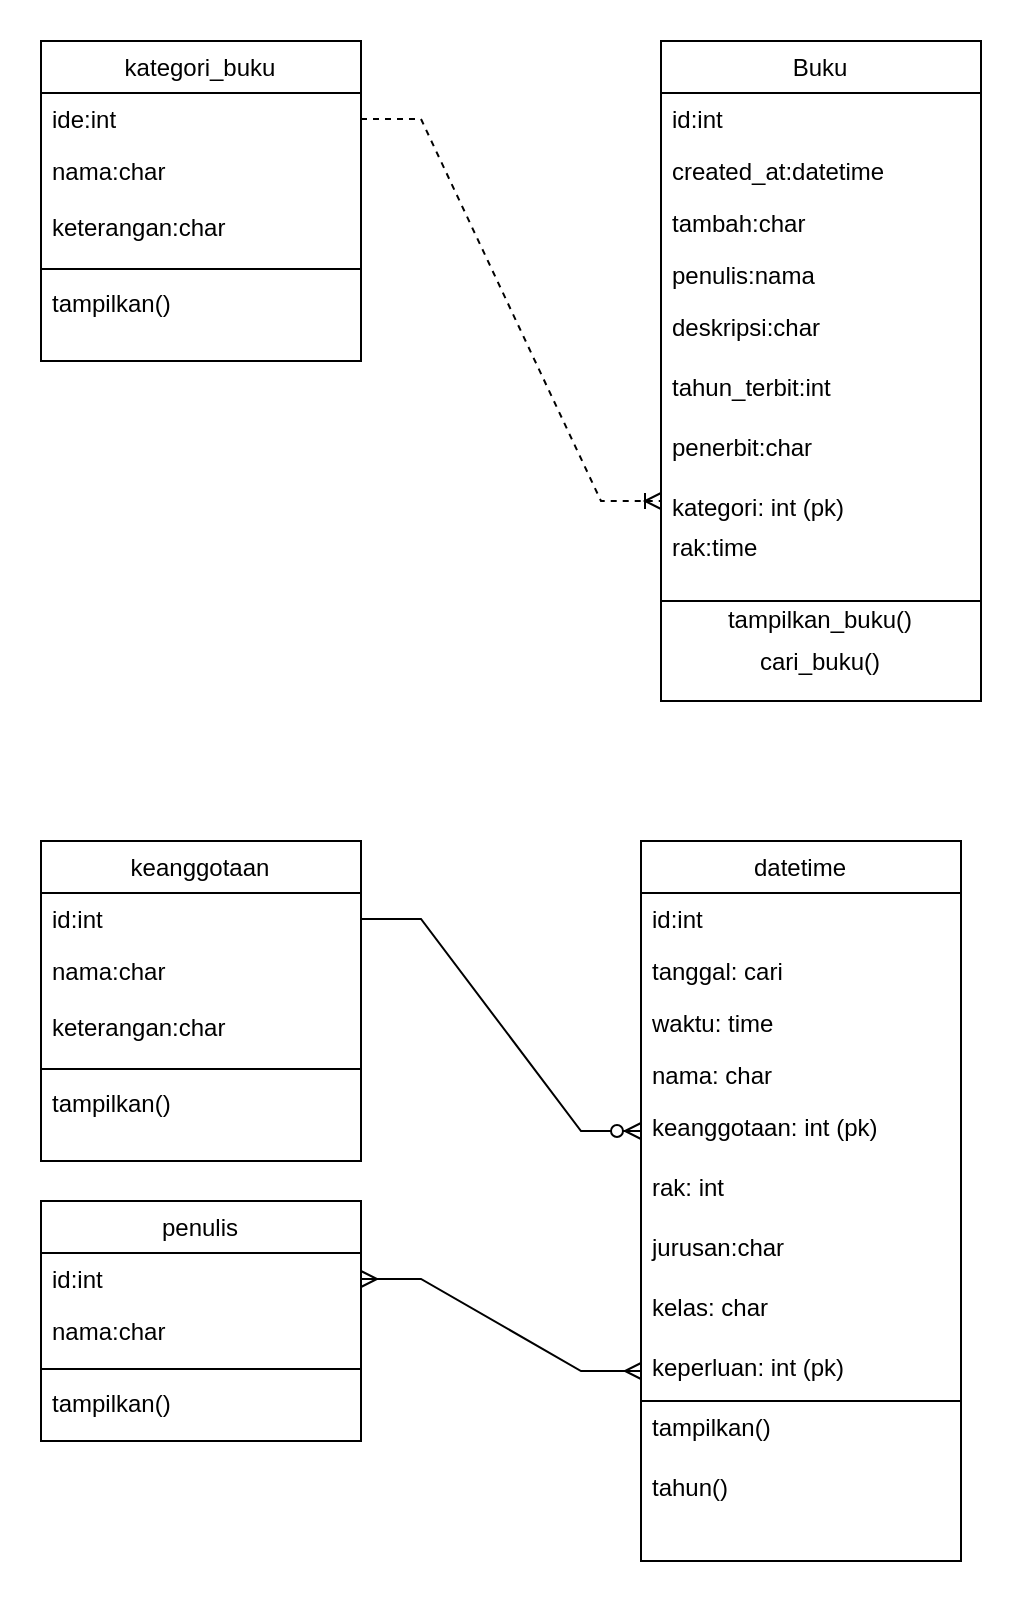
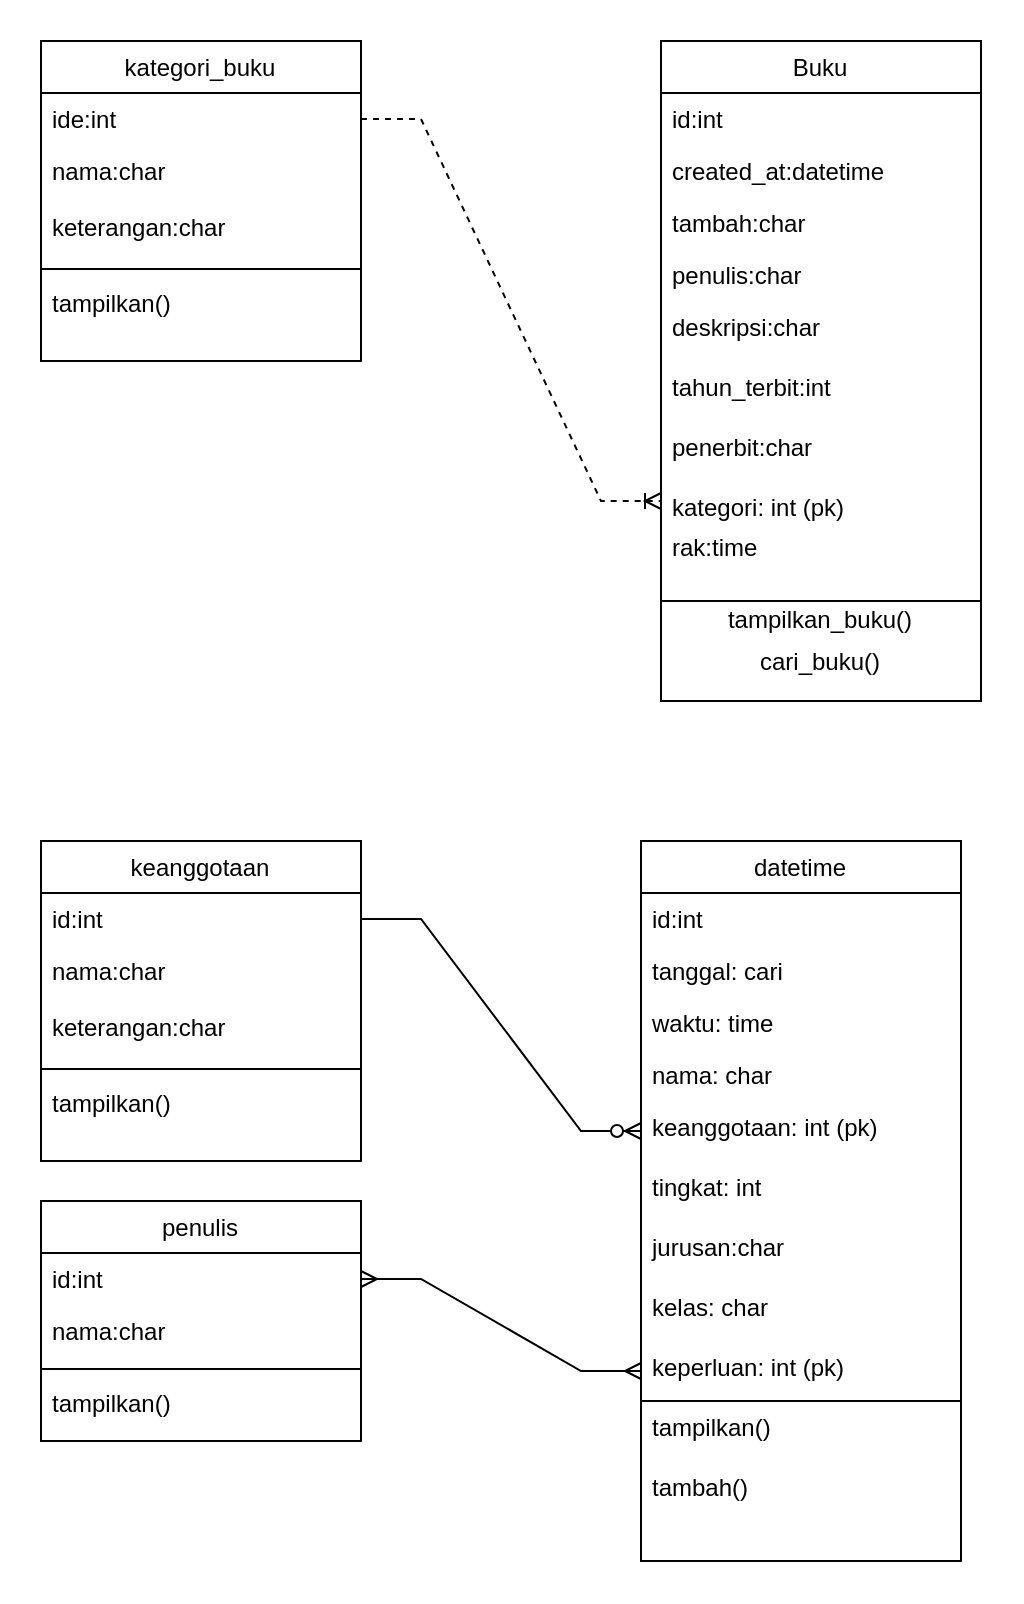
  <mxCell id="0" />
  <mxCell id="1" parent="0" />
  <mxCell id="2" value="kategori_buku" style="swimlane;fontStyle=0;align=center;verticalAlign=top;childLayout=stackLayout;horizontal=1;startSize=26;horizontalStack=0;resizeParent=1;resizeLast=0;collapsible=1;marginBottom=0;rounded=0;shadow=0;strokeWidth=1;" vertex="1" parent="1"><mxGeometry x="20" y="20" width="160" height="160" as="geometry"><mxRectangle x="130" y="380" width="160" height="26" as="alternateBounds" /></mxGeometry></mxCell>
  <mxCell id="3" value="ide:int" style="text;align=left;verticalAlign=top;spacingLeft=4;spacingRight=4;overflow=hidden;rotatable=0;points=[[0,0.5],[1,0.5]];portConstraint=eastwest;" vertex="1" parent="2"><mxGeometry y="26" width="160" height="26" as="geometry" /></mxCell>
  <mxCell id="4" value="nama:char" style="text;align=left;verticalAlign=top;spacingLeft=4;spacingRight=4;overflow=hidden;rotatable=0;points=[[0,0.5],[1,0.5]];portConstraint=eastwest;rounded=0;shadow=0;html=0;" vertex="1" parent="2"><mxGeometry y="52" width="160" height="28" as="geometry" /></mxCell>
  <mxCell id="5" value="keterangan:char" style="text;align=left;verticalAlign=top;spacingLeft=4;spacingRight=4;overflow=hidden;rotatable=0;points=[[0,0.5],[1,0.5]];portConstraint=eastwest;rounded=0;shadow=0;html=0;" vertex="1" parent="2"><mxGeometry y="80" width="160" height="30" as="geometry" /></mxCell>
  <mxCell id="6" value="" style="line;html=1;strokeWidth=1;align=left;verticalAlign=middle;spacingTop=-1;spacingLeft=3;spacingRight=3;rotatable=0;labelPosition=right;points=[];portConstraint=eastwest;" vertex="1" parent="2"><mxGeometry y="110" width="160" height="8" as="geometry" /></mxCell>
  <mxCell id="7" value="tampilkan()" style="text;align=left;verticalAlign=top;spacingLeft=4;spacingRight=4;overflow=hidden;rotatable=0;points=[[0,0.5],[1,0.5]];portConstraint=eastwest;" vertex="1" parent="2"><mxGeometry y="118" width="160" height="26" as="geometry" /></mxCell>
  <mxCell id="8" value="Buku" style="swimlane;fontStyle=0;align=center;verticalAlign=top;childLayout=stackLayout;horizontal=1;startSize=26;horizontalStack=0;resizeParent=1;resizeLast=0;collapsible=1;marginBottom=0;rounded=0;shadow=0;strokeWidth=1;" vertex="1" parent="1"><mxGeometry x="330" y="20" width="160" height="330" as="geometry"><mxRectangle x="550" y="140" width="160" height="26" as="alternateBounds" /></mxGeometry></mxCell>
  <mxCell id="9" value="id:int" style="text;align=left;verticalAlign=top;spacingLeft=4;spacingRight=4;overflow=hidden;rotatable=0;points=[[0,0.5],[1,0.5]];portConstraint=eastwest;" vertex="1" parent="8"><mxGeometry y="26" width="160" height="26" as="geometry" /></mxCell>
  <mxCell id="10" value="created_at:datetime" style="text;align=left;verticalAlign=top;spacingLeft=4;spacingRight=4;overflow=hidden;rotatable=0;points=[[0,0.5],[1,0.5]];portConstraint=eastwest;rounded=0;shadow=0;html=0;" vertex="1" parent="8"><mxGeometry y="52" width="160" height="26" as="geometry" /></mxCell>
  <mxCell id="11" value="tambah:char" style="text;align=left;verticalAlign=top;spacingLeft=4;spacingRight=4;overflow=hidden;rotatable=0;points=[[0,0.5],[1,0.5]];portConstraint=eastwest;rounded=0;shadow=0;html=0;" vertex="1" parent="8"><mxGeometry y="78" width="160" height="26" as="geometry" /></mxCell>
- <mxCell id="12" value="penulis:nama" style="text;align=left;verticalAlign=top;spacingLeft=4;spacingRight=4;overflow=hidden;rotatable=0;points=[[0,0.5],[1,0.5]];portConstraint=eastwest;rounded=0;shadow=0;html=0;" vertex="1" parent="8"><mxGeometry y="104" width="160" height="26" as="geometry" /></mxCell>
+ <mxCell id="12" value="penulis:char" style="text;align=left;verticalAlign=top;spacingLeft=4;spacingRight=4;overflow=hidden;rotatable=0;points=[[0,0.5],[1,0.5]];portConstraint=eastwest;rounded=0;shadow=0;html=0;" vertex="1" parent="8"><mxGeometry y="104" width="160" height="26" as="geometry" /></mxCell>
  <mxCell id="13" value="deskripsi:char" style="text;align=left;verticalAlign=top;spacingLeft=4;spacingRight=4;overflow=hidden;rotatable=0;points=[[0,0.5],[1,0.5]];portConstraint=eastwest;rounded=0;shadow=0;html=0;" vertex="1" parent="8"><mxGeometry y="130" width="160" height="30" as="geometry" /></mxCell>
  <mxCell id="14" value="tahun_terbit:int" style="text;align=left;verticalAlign=top;spacingLeft=4;spacingRight=4;overflow=hidden;rotatable=0;points=[[0,0.5],[1,0.5]];portConstraint=eastwest;rounded=0;shadow=0;html=0;" vertex="1" parent="8"><mxGeometry y="160" width="160" height="30" as="geometry" /></mxCell>
  <mxCell id="15" value="penerbit:char" style="text;align=left;verticalAlign=top;spacingLeft=4;spacingRight=4;overflow=hidden;rotatable=0;points=[[0,0.5],[1,0.5]];portConstraint=eastwest;rounded=0;shadow=0;html=0;" vertex="1" parent="8"><mxGeometry y="190" width="160" height="30" as="geometry" /></mxCell>
  <mxCell id="16" value="" style="endArrow=none;html=1;rounded=0;" edge="1" parent="8"><mxGeometry width="50" height="50" relative="1" as="geometry"><mxPoint y="280" as="sourcePoint" /><mxPoint x="160" y="280" as="targetPoint" /><Array as="points"><mxPoint x="80" y="280" /></Array></mxGeometry></mxCell>
  <mxCell id="17" value="kategori: int (pk)" style="text;align=left;verticalAlign=top;spacingLeft=4;spacingRight=4;overflow=hidden;rotatable=0;points=[[0,0.5],[1,0.5]];portConstraint=eastwest;rounded=0;shadow=0;html=0;" vertex="1" parent="8"><mxGeometry y="220" width="160" height="20" as="geometry" /></mxCell>
  <mxCell id="18" value="rak:time" style="text;align=left;verticalAlign=top;spacingLeft=4;spacingRight=4;overflow=hidden;rotatable=0;points=[[0,0.5],[1,0.5]];portConstraint=eastwest;rounded=0;shadow=0;html=0;" vertex="1" parent="8"><mxGeometry y="240" width="160" height="30" as="geometry" /></mxCell>
  <mxCell id="19" value="tampilkan_buku()" style="text;html=1;strokeColor=none;fillColor=none;align=center;verticalAlign=middle;whiteSpace=wrap;rounded=0;" vertex="1" parent="8"><mxGeometry y="270" width="160" height="40" as="geometry" /></mxCell>
  <mxCell id="20" value="cari_buku()" style="text;html=1;strokeColor=none;fillColor=none;align=center;verticalAlign=middle;whiteSpace=wrap;rounded=0;" vertex="1" parent="8"><mxGeometry y="310" width="160" as="geometry" /></mxCell>
  <mxCell id="21" value="keanggotaan" style="swimlane;fontStyle=0;align=center;verticalAlign=top;childLayout=stackLayout;horizontal=1;startSize=26;horizontalStack=0;resizeParent=1;resizeLast=0;collapsible=1;marginBottom=0;rounded=0;shadow=0;strokeWidth=1;" vertex="1" parent="1"><mxGeometry x="20" y="420" width="160" height="160" as="geometry"><mxRectangle x="130" y="380" width="160" height="26" as="alternateBounds" /></mxGeometry></mxCell>
  <mxCell id="22" value="id:int" style="text;align=left;verticalAlign=top;spacingLeft=4;spacingRight=4;overflow=hidden;rotatable=0;points=[[0,0.5],[1,0.5]];portConstraint=eastwest;" vertex="1" parent="21"><mxGeometry y="26" width="160" height="26" as="geometry" /></mxCell>
  <mxCell id="23" value="nama:char" style="text;align=left;verticalAlign=top;spacingLeft=4;spacingRight=4;overflow=hidden;rotatable=0;points=[[0,0.5],[1,0.5]];portConstraint=eastwest;rounded=0;shadow=0;html=0;" vertex="1" parent="21"><mxGeometry y="52" width="160" height="28" as="geometry" /></mxCell>
  <mxCell id="24" value="keterangan:char" style="text;align=left;verticalAlign=top;spacingLeft=4;spacingRight=4;overflow=hidden;rotatable=0;points=[[0,0.5],[1,0.5]];portConstraint=eastwest;rounded=0;shadow=0;html=0;" vertex="1" parent="21"><mxGeometry y="80" width="160" height="30" as="geometry" /></mxCell>
  <mxCell id="25" value="" style="line;html=1;strokeWidth=1;align=left;verticalAlign=middle;spacingTop=-1;spacingLeft=3;spacingRight=3;rotatable=0;labelPosition=right;points=[];portConstraint=eastwest;" vertex="1" parent="21"><mxGeometry y="110" width="160" height="8" as="geometry" /></mxCell>
  <mxCell id="26" value="tampilkan()" style="text;align=left;verticalAlign=top;spacingLeft=4;spacingRight=4;overflow=hidden;rotatable=0;points=[[0,0.5],[1,0.5]];portConstraint=eastwest;" vertex="1" parent="21"><mxGeometry y="118" width="160" height="26" as="geometry" /></mxCell>
  <mxCell id="27" value="datetime" style="swimlane;fontStyle=0;align=center;verticalAlign=top;childLayout=stackLayout;horizontal=1;startSize=26;horizontalStack=0;resizeParent=1;resizeLast=0;collapsible=1;marginBottom=0;rounded=0;shadow=0;strokeWidth=1;" vertex="1" parent="1"><mxGeometry x="320" y="420" width="160" height="360" as="geometry"><mxRectangle x="550" y="140" width="160" height="26" as="alternateBounds" /></mxGeometry></mxCell>
  <mxCell id="28" value="id:int" style="text;align=left;verticalAlign=top;spacingLeft=4;spacingRight=4;overflow=hidden;rotatable=0;points=[[0,0.5],[1,0.5]];portConstraint=eastwest;" vertex="1" parent="27"><mxGeometry y="26" width="160" height="26" as="geometry" /></mxCell>
  <mxCell id="29" value="tanggal: cari" style="text;align=left;verticalAlign=top;spacingLeft=4;spacingRight=4;overflow=hidden;rotatable=0;points=[[0,0.5],[1,0.5]];portConstraint=eastwest;rounded=0;shadow=0;html=0;" vertex="1" parent="27"><mxGeometry y="52" width="160" height="26" as="geometry" /></mxCell>
  <mxCell id="30" value="waktu: time" style="text;align=left;verticalAlign=top;spacingLeft=4;spacingRight=4;overflow=hidden;rotatable=0;points=[[0,0.5],[1,0.5]];portConstraint=eastwest;rounded=0;shadow=0;html=0;" vertex="1" parent="27"><mxGeometry y="78" width="160" height="26" as="geometry" /></mxCell>
  <mxCell id="31" value="nama: char" style="text;align=left;verticalAlign=top;spacingLeft=4;spacingRight=4;overflow=hidden;rotatable=0;points=[[0,0.5],[1,0.5]];portConstraint=eastwest;rounded=0;shadow=0;html=0;" vertex="1" parent="27"><mxGeometry y="104" width="160" height="26" as="geometry" /></mxCell>
  <mxCell id="32" value="keanggotaan: int (pk)" style="text;align=left;verticalAlign=top;spacingLeft=4;spacingRight=4;overflow=hidden;rotatable=0;points=[[0,0.5],[1,0.5]];portConstraint=eastwest;rounded=0;shadow=0;html=0;" vertex="1" parent="27"><mxGeometry y="130" width="160" height="30" as="geometry" /></mxCell>
- <mxCell id="33" value="rak: int" style="text;align=left;verticalAlign=top;spacingLeft=4;spacingRight=4;overflow=hidden;rotatable=0;points=[[0,0.5],[1,0.5]];portConstraint=eastwest;rounded=0;shadow=0;html=0;" vertex="1" parent="27"><mxGeometry y="160" width="160" height="30" as="geometry" /></mxCell>
+ <mxCell id="33" value="tingkat: int" style="text;align=left;verticalAlign=top;spacingLeft=4;spacingRight=4;overflow=hidden;rotatable=0;points=[[0,0.5],[1,0.5]];portConstraint=eastwest;rounded=0;shadow=0;html=0;" vertex="1" parent="27"><mxGeometry y="160" width="160" height="30" as="geometry" /></mxCell>
  <mxCell id="34" value="jurusan:char" style="text;align=left;verticalAlign=top;spacingLeft=4;spacingRight=4;overflow=hidden;rotatable=0;points=[[0,0.5],[1,0.5]];portConstraint=eastwest;rounded=0;shadow=0;html=0;" vertex="1" parent="27"><mxGeometry y="190" width="160" height="30" as="geometry" /></mxCell>
  <mxCell id="35" value="" style="endArrow=none;html=1;rounded=0;" edge="1" parent="27"><mxGeometry width="50" height="50" relative="1" as="geometry"><mxPoint y="280" as="sourcePoint" /><mxPoint x="160" y="280" as="targetPoint" /><Array as="points"><mxPoint x="80" y="280" /></Array></mxGeometry></mxCell>
  <mxCell id="36" value="kelas: char" style="text;align=left;verticalAlign=top;spacingLeft=4;spacingRight=4;overflow=hidden;rotatable=0;points=[[0,0.5],[1,0.5]];portConstraint=eastwest;rounded=0;shadow=0;html=0;" vertex="1" parent="27"><mxGeometry y="220" width="160" height="30" as="geometry" /></mxCell>
  <mxCell id="37" value="keperluan: int (pk)" style="text;align=left;verticalAlign=top;spacingLeft=4;spacingRight=4;overflow=hidden;rotatable=0;points=[[0,0.5],[1,0.5]];portConstraint=eastwest;rounded=0;shadow=0;html=0;" vertex="1" parent="27"><mxGeometry y="250" width="160" height="30" as="geometry" /></mxCell>
  <mxCell id="38" value="tampilkan()" style="text;align=left;verticalAlign=top;spacingLeft=4;spacingRight=4;overflow=hidden;rotatable=0;points=[[0,0.5],[1,0.5]];portConstraint=eastwest;rounded=0;shadow=0;html=0;" vertex="1" parent="27"><mxGeometry y="280" width="160" height="30" as="geometry" /></mxCell>
- <mxCell id="39" value="tahun()" style="text;align=left;verticalAlign=top;spacingLeft=4;spacingRight=4;overflow=hidden;rotatable=0;points=[[0,0.5],[1,0.5]];portConstraint=eastwest;rounded=0;shadow=0;html=0;" vertex="1" parent="27"><mxGeometry y="310" width="160" height="30" as="geometry" /></mxCell>
+ <mxCell id="39" value="tambah()" style="text;align=left;verticalAlign=top;spacingLeft=4;spacingRight=4;overflow=hidden;rotatable=0;points=[[0,0.5],[1,0.5]];portConstraint=eastwest;rounded=0;shadow=0;html=0;" vertex="1" parent="27"><mxGeometry y="310" width="160" height="30" as="geometry" /></mxCell>
  <mxCell id="40" value="penulis" style="swimlane;fontStyle=0;align=center;verticalAlign=top;childLayout=stackLayout;horizontal=1;startSize=26;horizontalStack=0;resizeParent=1;resizeLast=0;collapsible=1;marginBottom=0;rounded=0;shadow=0;strokeWidth=1;" vertex="1" parent="1"><mxGeometry x="20" y="600" width="160" height="120" as="geometry"><mxRectangle x="130" y="380" width="160" height="26" as="alternateBounds" /></mxGeometry></mxCell>
  <mxCell id="41" value="id:int" style="text;align=left;verticalAlign=top;spacingLeft=4;spacingRight=4;overflow=hidden;rotatable=0;points=[[0,0.5],[1,0.5]];portConstraint=eastwest;" vertex="1" parent="40"><mxGeometry y="26" width="160" height="26" as="geometry" /></mxCell>
  <mxCell id="42" value="nama:char" style="text;align=left;verticalAlign=top;spacingLeft=4;spacingRight=4;overflow=hidden;rotatable=0;points=[[0,0.5],[1,0.5]];portConstraint=eastwest;rounded=0;shadow=0;html=0;" vertex="1" parent="40"><mxGeometry y="52" width="160" height="28" as="geometry" /></mxCell>
  <mxCell id="43" value="" style="line;html=1;strokeWidth=1;align=left;verticalAlign=middle;spacingTop=-1;spacingLeft=3;spacingRight=3;rotatable=0;labelPosition=right;points=[];portConstraint=eastwest;" vertex="1" parent="40"><mxGeometry y="80" width="160" height="8" as="geometry" /></mxCell>
  <mxCell id="44" value="tampilkan()" style="text;align=left;verticalAlign=top;spacingLeft=4;spacingRight=4;overflow=hidden;rotatable=0;points=[[0,0.5],[1,0.5]];portConstraint=eastwest;" vertex="1" parent="40"><mxGeometry y="88" width="160" height="26" as="geometry" /></mxCell>
  <mxCell id="45" value="" style="edgeStyle=entityRelationEdgeStyle;fontSize=12;html=1;endArrow=ERoneToMany;rounded=0;entryX=0;entryY=0.5;entryDx=0;entryDy=0;exitX=1;exitY=0.5;exitDx=0;exitDy=0;dashed=1;" edge="1" parent="1" source="3" target="17"><mxGeometry width="100" height="100" relative="1" as="geometry"><mxPoint x="200" y="310" as="sourcePoint" /><mxPoint x="320" y="230" as="targetPoint" /><Array as="points"><mxPoint x="174" y="60" /></Array></mxGeometry></mxCell>
  <mxCell id="46" value="" style="edgeStyle=entityRelationEdgeStyle;fontSize=12;html=1;endArrow=ERzeroToMany;endFill=1;rounded=0;exitX=1;exitY=0.5;exitDx=0;exitDy=0;" edge="1" parent="1" source="22" target="32"><mxGeometry width="100" height="100" relative="1" as="geometry"><mxPoint x="190" y="550" as="sourcePoint" /><mxPoint x="400" y="580" as="targetPoint" /></mxGeometry></mxCell>
  <mxCell id="47" value="" style="edgeStyle=entityRelationEdgeStyle;fontSize=12;html=1;endArrow=ERmany;startArrow=ERmany;rounded=0;exitX=1;exitY=0.5;exitDx=0;exitDy=0;" edge="1" parent="1" source="41" target="37"><mxGeometry width="100" height="100" relative="1" as="geometry"><mxPoint x="300" y="680" as="sourcePoint" /><mxPoint x="400" y="580" as="targetPoint" /></mxGeometry></mxCell>
